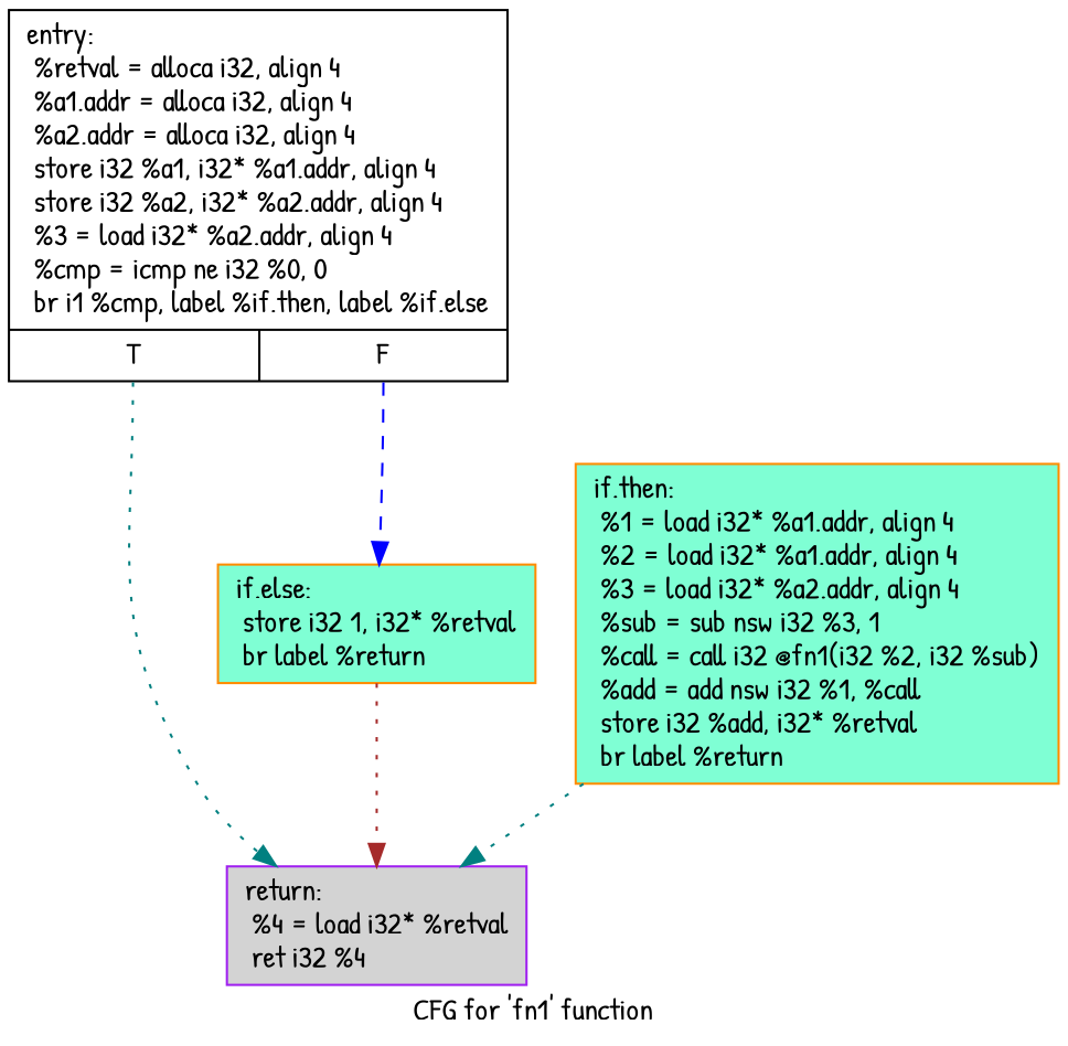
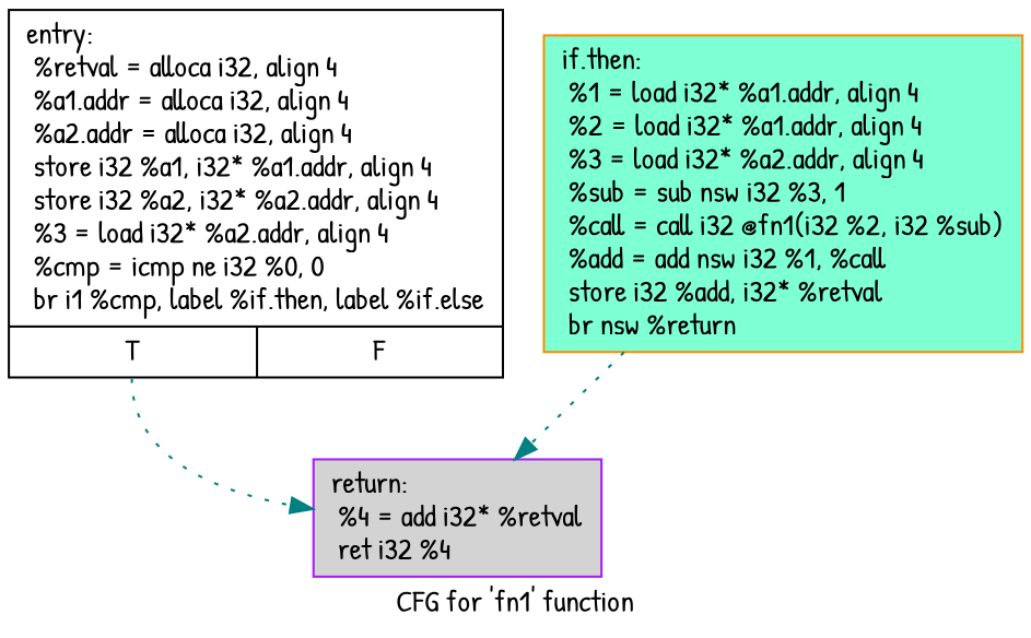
  digraph {
    fontname="Patrick Hand"
    label="CFG for 'fn1' function"
    node [color=darkorange fillcolor=aquamarine fontname="Patrick Hand" shape=record style=filled]
    edge [color=teal fontname="Patrick Hand" style=dotted]
    n1 [color=black fillcolor=white label="{entry:\l  %retval = alloca i32, align 4\l  %a1.addr = alloca i32, align 4\l  %a2.addr = alloca i32, align 4\l  store i32 %a1, i32* %a1.addr, align 4\l  store i32 %a2, i32* %a2.addr, align 4\l  %3 = load i32* %a2.addr, align 4\l  %cmp = icmp ne i32 %0, 0\l  br i1 %cmp, label %if.then, label %if.else\l|{<s0>T|<s1>F}}"]
-   n2 [label="{if.else:                                          \l  store i32 1, i32* %retval\l  br label %return\l}"]
-   n3 [color=purple fillcolor=lightgrey label="{return:                                           \l  %4 = load i32* %retval\l  ret i32 %4\l}"]
-   n4 [label="{if.then:                                          \l  %1 = load i32* %a1.addr, align 4\l  %2 = load i32* %a1.addr, align 4\l  %3 = load i32* %a2.addr, align 4\l  %sub = sub nsw i32 %3, 1\l  %call = call i32 @fn1(i32 %2, i32 %sub)\l  %add = add nsw i32 %1, %call\l  store i32 %add, i32* %retval\l  br label %return\l}"]
-   n1 -> n2 [color=blue style=dashed tailport=s1]
+   n3 [color=purple fillcolor=lightgrey label="{return:                                           \l  %4 = add i32* %retval\l  ret i32 %4\l}"]
+   n4 [label="{if.then:                                          \l  %1 = load i32* %a1.addr, align 4\l  %2 = load i32* %a1.addr, align 4\l  %3 = load i32* %a2.addr, align 4\l  %sub = sub nsw i32 %3, 1\l  %call = call i32 @fn1(i32 %2, i32 %sub)\l  %add = add nsw i32 %1, %call\l  store i32 %add, i32* %retval\l  br nsw %return\l}"]
    n1 -> n3 [tailport=s0]
-   n2 -> n3 [color=brown]
    n4 -> n3
  }
